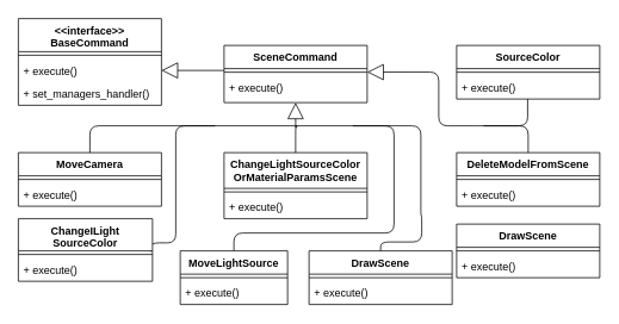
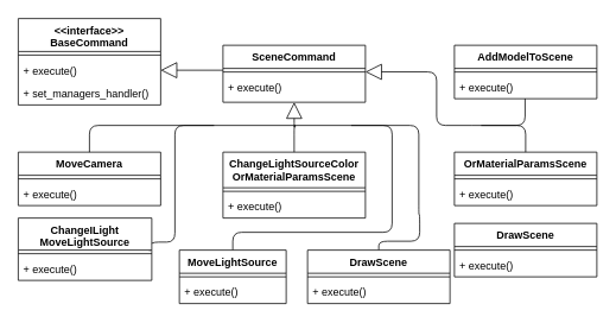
  <mxCell id="0" />
  <mxCell id="1" parent="0" />
  <mxCell id="2" value="&lt;&lt;interface&gt;&gt;&#10;BaseCommand" style="swimlane;fontStyle=1;align=center;verticalAlign=top;childLayout=stackLayout;horizontal=1;startSize=37;horizontalStack=0;resizeParent=1;resizeParentMax=0;resizeLast=0;collapsible=1;marginBottom=0;" parent="1" vertex="1"><mxGeometry x="20" y="20" width="160" height="97" as="geometry" /></mxCell>
  <mxCell id="3" value="" style="line;strokeWidth=1;fillColor=none;align=left;verticalAlign=middle;spacingTop=-1;spacingLeft=3;spacingRight=3;rotatable=0;labelPosition=right;points=[];portConstraint=eastwest;" parent="2" vertex="1"><mxGeometry y="37" width="160" height="8" as="geometry" /></mxCell>
  <mxCell id="4" value="+ execute()" style="text;strokeColor=none;fillColor=none;align=left;verticalAlign=top;spacingLeft=4;spacingRight=4;overflow=hidden;rotatable=0;points=[[0,0.5],[1,0.5]];portConstraint=eastwest;" parent="2" vertex="1"><mxGeometry y="45" width="160" height="26" as="geometry" /></mxCell>
  <mxCell id="5" value="+ set_managers_handler()" style="text;strokeColor=none;fillColor=none;align=left;verticalAlign=top;spacingLeft=4;spacingRight=4;overflow=hidden;rotatable=0;points=[[0,0.5],[1,0.5]];portConstraint=eastwest;" parent="2" vertex="1"><mxGeometry y="71" width="160" height="26" as="geometry" /></mxCell>
  <mxCell id="6" value="SceneCommand" style="swimlane;fontStyle=1;align=center;verticalAlign=top;childLayout=stackLayout;horizontal=1;startSize=26;horizontalStack=0;resizeParent=1;resizeParentMax=0;resizeLast=0;collapsible=1;marginBottom=0;" parent="1" vertex="1"><mxGeometry x="250" y="50" width="160" height="64" as="geometry"><mxRectangle x="222" y="-557" width="129" height="26" as="alternateBounds" /></mxGeometry></mxCell>
  <mxCell id="7" value="" style="line;strokeWidth=1;fillColor=none;align=left;verticalAlign=middle;spacingTop=-1;spacingLeft=3;spacingRight=3;rotatable=0;labelPosition=right;points=[];portConstraint=eastwest;" parent="6" vertex="1"><mxGeometry y="26" width="160" height="8" as="geometry" /></mxCell>
  <mxCell id="8" value="+ execute()" style="text;strokeColor=none;fillColor=none;align=left;verticalAlign=top;spacingLeft=4;spacingRight=4;overflow=hidden;rotatable=0;points=[[0,0.5],[1,0.5]];portConstraint=eastwest;" parent="6" vertex="1"><mxGeometry y="34" width="160" height="30" as="geometry" /></mxCell>
  <mxCell id="9" value="" style="endArrow=block;endSize=16;endFill=0;html=1;edgeStyle=orthogonalEdgeStyle;entryX=1;entryY=0.5;entryDx=0;entryDy=0;" parent="1" target="4" edge="1"><mxGeometry width="160" relative="1" as="geometry"><mxPoint x="250" y="78" as="sourcePoint" /><mxPoint x="190" y="231" as="targetPoint" /><Array as="points"><mxPoint x="250" y="78" /></Array></mxGeometry></mxCell>
- <mxCell id="10" value="DeleteModelFromScene" style="swimlane;fontStyle=1;align=center;verticalAlign=top;childLayout=stackLayout;horizontal=1;startSize=26;horizontalStack=0;resizeParent=1;resizeParentMax=0;resizeLast=0;collapsible=1;marginBottom=0;" parent="1" vertex="1"><mxGeometry x="510" y="170" width="160" height="60" as="geometry" /></mxCell>
+ <mxCell id="10" value="OrMaterialParamsScene" style="swimlane;fontStyle=1;align=center;verticalAlign=top;childLayout=stackLayout;horizontal=1;startSize=26;horizontalStack=0;resizeParent=1;resizeParentMax=0;resizeLast=0;collapsible=1;marginBottom=0;" parent="1" vertex="1"><mxGeometry x="510" y="170" width="160" height="60" as="geometry" /></mxCell>
  <mxCell id="11" value="" style="line;strokeWidth=1;fillColor=none;align=left;verticalAlign=middle;spacingTop=-1;spacingLeft=3;spacingRight=3;rotatable=0;labelPosition=right;points=[];portConstraint=eastwest;" parent="10" vertex="1"><mxGeometry y="26" width="160" height="8" as="geometry" /></mxCell>
  <mxCell id="12" value="+ execute()" style="text;strokeColor=none;fillColor=none;align=left;verticalAlign=top;spacingLeft=4;spacingRight=4;overflow=hidden;rotatable=0;points=[[0,0.5],[1,0.5]];portConstraint=eastwest;" parent="10" vertex="1"><mxGeometry y="34" width="160" height="26" as="geometry" /></mxCell>
- <mxCell id="13" value="SourceColor" style="swimlane;fontStyle=1;align=center;verticalAlign=top;childLayout=stackLayout;horizontal=1;startSize=26;horizontalStack=0;resizeParent=1;resizeParentMax=0;resizeLast=0;collapsible=1;marginBottom=0;" parent="1" vertex="1"><mxGeometry x="510" y="50" width="160" height="60" as="geometry" /></mxCell>
+ <mxCell id="13" value="AddModelToScene" style="swimlane;fontStyle=1;align=center;verticalAlign=top;childLayout=stackLayout;horizontal=1;startSize=26;horizontalStack=0;resizeParent=1;resizeParentMax=0;resizeLast=0;collapsible=1;marginBottom=0;" parent="1" vertex="1"><mxGeometry x="510" y="50" width="160" height="60" as="geometry" /></mxCell>
  <mxCell id="14" value="" style="line;strokeWidth=1;fillColor=none;align=left;verticalAlign=middle;spacingTop=-1;spacingLeft=3;spacingRight=3;rotatable=0;labelPosition=right;points=[];portConstraint=eastwest;" parent="13" vertex="1"><mxGeometry y="26" width="160" height="8" as="geometry" /></mxCell>
  <mxCell id="15" value="+ execute()" style="text;strokeColor=none;fillColor=none;align=left;verticalAlign=top;spacingLeft=4;spacingRight=4;overflow=hidden;rotatable=0;points=[[0,0.5],[1,0.5]];portConstraint=eastwest;" parent="13" vertex="1"><mxGeometry y="34" width="160" height="26" as="geometry" /></mxCell>
  <mxCell id="16" value="ChangeLightSourceColor&#10;OrMaterialParamsScene" style="swimlane;fontStyle=1;align=center;verticalAlign=top;childLayout=stackLayout;horizontal=1;startSize=40;horizontalStack=0;resizeParent=1;resizeParentMax=0;resizeLast=0;collapsible=1;marginBottom=0;" parent="1" vertex="1"><mxGeometry x="250" y="170" width="160" height="74" as="geometry" /></mxCell>
  <mxCell id="17" value="" style="line;strokeWidth=1;fillColor=none;align=left;verticalAlign=middle;spacingTop=-1;spacingLeft=3;spacingRight=3;rotatable=0;labelPosition=right;points=[];portConstraint=eastwest;" parent="16" vertex="1"><mxGeometry y="40" width="160" height="8" as="geometry" /></mxCell>
  <mxCell id="18" value="+ execute()" style="text;strokeColor=none;fillColor=none;align=left;verticalAlign=top;spacingLeft=4;spacingRight=4;overflow=hidden;rotatable=0;points=[[0,0.5],[1,0.5]];portConstraint=eastwest;" parent="16" vertex="1"><mxGeometry y="48" width="160" height="26" as="geometry" /></mxCell>
  <mxCell id="19" value="MoveCamera" style="swimlane;fontStyle=1;align=center;verticalAlign=top;childLayout=stackLayout;horizontal=1;startSize=26;horizontalStack=0;resizeParent=1;resizeParentMax=0;resizeLast=0;collapsible=1;marginBottom=0;" parent="1" vertex="1"><mxGeometry x="20" y="170" width="160" height="60" as="geometry" /></mxCell>
  <mxCell id="20" value="" style="line;strokeWidth=1;fillColor=none;align=left;verticalAlign=middle;spacingTop=-1;spacingLeft=3;spacingRight=3;rotatable=0;labelPosition=right;points=[];portConstraint=eastwest;" parent="19" vertex="1"><mxGeometry y="26" width="160" height="8" as="geometry" /></mxCell>
  <mxCell id="21" value="+ execute()" style="text;strokeColor=none;fillColor=none;align=left;verticalAlign=top;spacingLeft=4;spacingRight=4;overflow=hidden;rotatable=0;points=[[0,0.5],[1,0.5]];portConstraint=eastwest;" parent="19" vertex="1"><mxGeometry y="34" width="160" height="26" as="geometry" /></mxCell>
  <mxCell id="22" value="DrawScene" style="swimlane;fontStyle=1;align=center;verticalAlign=top;childLayout=stackLayout;horizontal=1;startSize=26;horizontalStack=0;resizeParent=1;resizeParentMax=0;resizeLast=0;collapsible=1;marginBottom=0;" parent="1" vertex="1"><mxGeometry x="510" y="250" width="160" height="60" as="geometry" /></mxCell>
  <mxCell id="23" value="" style="line;strokeWidth=1;fillColor=none;align=left;verticalAlign=middle;spacingTop=-1;spacingLeft=3;spacingRight=3;rotatable=0;labelPosition=right;points=[];portConstraint=eastwest;" parent="22" vertex="1"><mxGeometry y="26" width="160" height="8" as="geometry" /></mxCell>
  <mxCell id="24" value="+ execute()" style="text;strokeColor=none;fillColor=none;align=left;verticalAlign=top;spacingLeft=4;spacingRight=4;overflow=hidden;rotatable=0;points=[[0,0.5],[1,0.5]];portConstraint=eastwest;" parent="22" vertex="1"><mxGeometry y="34" width="160" height="26" as="geometry" /></mxCell>
  <mxCell id="25" value="" style="endArrow=block;endSize=16;endFill=0;html=1;entryX=1;entryY=0.5;entryDx=0;entryDy=0;edgeStyle=orthogonalEdgeStyle;" parent="1" edge="1"><mxGeometry width="160" relative="1" as="geometry"><mxPoint x="530" y="140" as="sourcePoint" /><mxPoint x="410" y="79.87" as="targetPoint" /><Array as="points"><mxPoint x="490" y="140" /><mxPoint x="490" y="80" /></Array></mxGeometry></mxCell>
  <mxCell id="26" value="" style="endArrow=none;html=1;edgeStyle=orthogonalEdgeStyle;entryX=0.496;entryY=0.999;entryDx=0;entryDy=0;entryPerimeter=0;" parent="1" target="15" edge="1"><mxGeometry width="50" height="50" relative="1" as="geometry"><mxPoint x="530" y="140" as="sourcePoint" /><mxPoint x="580" y="130" as="targetPoint" /><Array as="points"><mxPoint x="589" y="140" /><mxPoint x="589" y="110" /></Array></mxGeometry></mxCell>
  <mxCell id="27" value="" style="endArrow=block;endSize=16;endFill=0;html=1;edgeStyle=orthogonalEdgeStyle;exitX=0.5;exitY=0;exitDx=0;exitDy=0;" parent="1" source="16" target="8" edge="1"><mxGeometry width="160" relative="1" as="geometry"><mxPoint x="524.24" y="603" as="sourcePoint" /><mxPoint x="62" y="607.728" as="targetPoint" /><Array as="points"><mxPoint x="330" y="140" /><mxPoint x="331" y="140" /><mxPoint x="331" y="142" /><mxPoint x="330" y="142" /></Array></mxGeometry></mxCell>
  <mxCell id="28" value="" style="endArrow=none;html=1;edgeStyle=orthogonalEdgeStyle;entryX=0.5;entryY=0;entryDx=0;entryDy=0;" parent="1" target="19" edge="1"><mxGeometry width="50" height="50" relative="1" as="geometry"><mxPoint x="330" y="140" as="sourcePoint" /><mxPoint x="680" y="873" as="targetPoint" /><Array as="points"><mxPoint x="100" y="140" /></Array></mxGeometry></mxCell>
  <mxCell id="29" value="" style="endArrow=none;html=1;edgeStyle=orthogonalEdgeStyle;entryX=0.5;entryY=0;entryDx=0;entryDy=0;" parent="1" target="10" edge="1"><mxGeometry width="50" height="50" relative="1" as="geometry"><mxPoint x="540" y="140" as="sourcePoint" /><mxPoint x="570" y="170" as="targetPoint" /><Array as="points"><mxPoint x="590" y="140" /></Array></mxGeometry></mxCell>
  <mxCell id="30" value="" style="endArrow=none;html=1;edgeStyle=orthogonalEdgeStyle;exitX=0.5;exitY=0;exitDx=0;exitDy=0;" parent="1" source="39" edge="1"><mxGeometry width="50" height="50" relative="1" as="geometry"><mxPoint x="660" y="350" as="sourcePoint" /><mxPoint x="330" y="140" as="targetPoint" /><Array as="points"><mxPoint x="425" y="270" /><mxPoint x="471" y="270" /><mxPoint x="471" y="240" /><mxPoint x="470" y="240" /><mxPoint x="470" y="140" /></Array></mxGeometry></mxCell>
  <mxCell id="31" style="edgeStyle=orthogonalEdgeStyle;rounded=1;orthogonalLoop=1;jettySize=auto;html=1;endArrow=none;endFill=0;exitX=0.5;exitY=0;exitDx=0;exitDy=0;" parent="1" source="32" edge="1"><mxGeometry relative="1" as="geometry"><mxPoint x="394" y="140" as="targetPoint" /><Array as="points"><mxPoint x="261" y="260" /><mxPoint x="440" y="260" /><mxPoint x="440" y="140" /></Array></mxGeometry></mxCell>
  <mxCell id="32" value="MoveLightSource" style="swimlane;fontStyle=1;align=center;verticalAlign=top;childLayout=stackLayout;horizontal=1;startSize=26;horizontalStack=0;resizeParent=1;resizeParentMax=0;resizeLast=0;collapsible=1;marginBottom=0;" parent="1" vertex="1"><mxGeometry x="201" y="280" width="120" height="60" as="geometry" /></mxCell>
  <mxCell id="33" value="" style="line;strokeWidth=1;fillColor=none;align=left;verticalAlign=middle;spacingTop=-1;spacingLeft=3;spacingRight=3;rotatable=0;labelPosition=right;points=[];portConstraint=eastwest;" parent="32" vertex="1"><mxGeometry y="26" width="120" height="8" as="geometry" /></mxCell>
  <mxCell id="34" value="+ execute()" style="text;strokeColor=none;fillColor=none;align=left;verticalAlign=top;spacingLeft=4;spacingRight=4;overflow=hidden;rotatable=0;points=[[0,0.5],[1,0.5]];portConstraint=eastwest;" parent="32" vertex="1"><mxGeometry y="34" width="120" height="26" as="geometry" /></mxCell>
  <mxCell id="35" style="edgeStyle=orthogonalEdgeStyle;rounded=1;orthogonalLoop=1;jettySize=auto;html=1;endArrow=none;endFill=0;exitX=0.985;exitY=0.125;exitDx=0;exitDy=0;exitPerimeter=0;" parent="1" source="37" edge="1"><mxGeometry relative="1" as="geometry"><mxPoint x="240" y="140" as="targetPoint" /><Array as="points"><mxPoint x="196" y="271" /><mxPoint x="196" y="140" /></Array></mxGeometry></mxCell>
- <mxCell id="36" value="ChangeILight&#10;SourceColor" style="swimlane;fontStyle=1;align=center;verticalAlign=top;childLayout=stackLayout;horizontal=1;startSize=36;horizontalStack=0;resizeParent=1;resizeParentMax=0;resizeLast=0;collapsible=1;marginBottom=0;" parent="1" vertex="1"><mxGeometry x="20" y="244" width="150" height="70" as="geometry" /></mxCell>
+ <mxCell id="36" value="ChangeILight&#10;MoveLightSource" style="swimlane;fontStyle=1;align=center;verticalAlign=top;childLayout=stackLayout;horizontal=1;startSize=36;horizontalStack=0;resizeParent=1;resizeParentMax=0;resizeLast=0;collapsible=1;marginBottom=0;" parent="1" vertex="1"><mxGeometry x="20" y="244" width="150" height="70" as="geometry" /></mxCell>
  <mxCell id="37" value="" style="line;strokeWidth=1;fillColor=none;align=left;verticalAlign=middle;spacingTop=-1;spacingLeft=3;spacingRight=3;rotatable=0;labelPosition=right;points=[];portConstraint=eastwest;" parent="36" vertex="1"><mxGeometry y="36" width="150" height="8" as="geometry" /></mxCell>
  <mxCell id="38" value="+ execute()" style="text;strokeColor=none;fillColor=none;align=left;verticalAlign=top;spacingLeft=4;spacingRight=4;overflow=hidden;rotatable=0;points=[[0,0.5],[1,0.5]];portConstraint=eastwest;" parent="36" vertex="1"><mxGeometry y="44" width="150" height="26" as="geometry" /></mxCell>
  <mxCell id="39" value="DrawScene" style="swimlane;fontStyle=1;align=center;verticalAlign=top;childLayout=stackLayout;horizontal=1;startSize=26;horizontalStack=0;resizeParent=1;resizeParentMax=0;resizeLast=0;collapsible=1;marginBottom=0;" parent="1" vertex="1"><mxGeometry x="345" y="280" width="160" height="60" as="geometry" /></mxCell>
  <mxCell id="40" value="" style="line;strokeWidth=1;fillColor=none;align=left;verticalAlign=middle;spacingTop=-1;spacingLeft=3;spacingRight=3;rotatable=0;labelPosition=right;points=[];portConstraint=eastwest;" parent="39" vertex="1"><mxGeometry y="26" width="160" height="8" as="geometry" /></mxCell>
  <mxCell id="41" value="+ execute()" style="text;strokeColor=none;fillColor=none;align=left;verticalAlign=top;spacingLeft=4;spacingRight=4;overflow=hidden;rotatable=0;points=[[0,0.5],[1,0.5]];portConstraint=eastwest;" parent="39" vertex="1"><mxGeometry y="34" width="160" height="26" as="geometry" /></mxCell>
